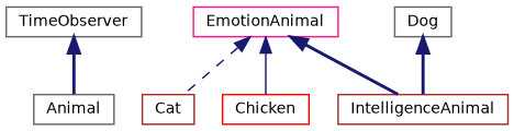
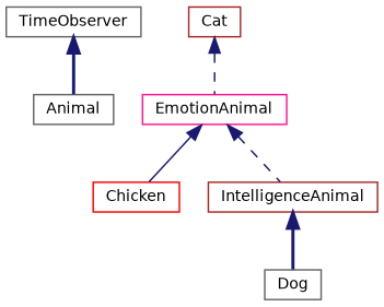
  digraph {
    rankdir=TB
    node [color=gray40 fillcolor=white fontname=Helvetica fontsize=10 shape=record style=filled]
    edge [color=midnightblue dir=back fontname=Helvetica fontsize=10 labelfontname=Helvetica labelfontsize=10 style=bold]
    n1 [height=0.2 label=TimeObserver width=0.4]
    n2 [height=0.2 label=Animal width=0.4]
    n3 [color=deeppink height=0.2 label=EmotionAnimal width=0.4]
    n4 [color=brown height=0.2 label=Cat width=0.4]
    n5 [color=red height=0.2 label=Chicken width=0.4]
    n6 [color=brown height=0.2 label=IntelligenceAnimal width=0.4]
    n7 [height=0.2 label=Dog width=0.4]
    n1 -> n2
-   n3 -> n4 [style=dashed]
+   n4 -> n3 [style=dashed]
    n3 -> n5 [style=solid]
-   n3 -> n6
-   n7 -> n6
+   n3 -> n6 [style=dashed]
+   n6 -> n7
  }
